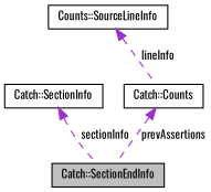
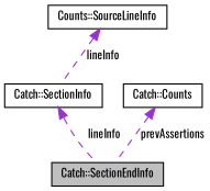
  digraph {
    fontname=Oswald
    node [color=black fillcolor=white fontname=Oswald fontsize=10 shape=record style=filled]
    edge [color=darkorchid3 dir=back fontname=Oswald fontsize=10 labelfontname=Helvetica labelfontsize=10 style=dashed]
    n1 [fillcolor=grey75 fontcolor=black height=0.2 label="Catch::SectionEndInfo" width=0.4]
    n2 [height=0.2 label="Catch::SectionInfo" width=0.4]
    n3 [height=0.2 label="Counts::SourceLineInfo" width=0.4]
    n4 [height=0.2 label="Catch::Counts" width=0.4]
-   n2 -> n1 [label=" sectionInfo"]
-   n3 -> n4 [label=" lineInfo"]
+   n2 -> n1 [label=" lineInfo"]
+   n3 -> n2 [label=" lineInfo"]
    n4 -> n1 [label=" prevAssertions"]
  }
